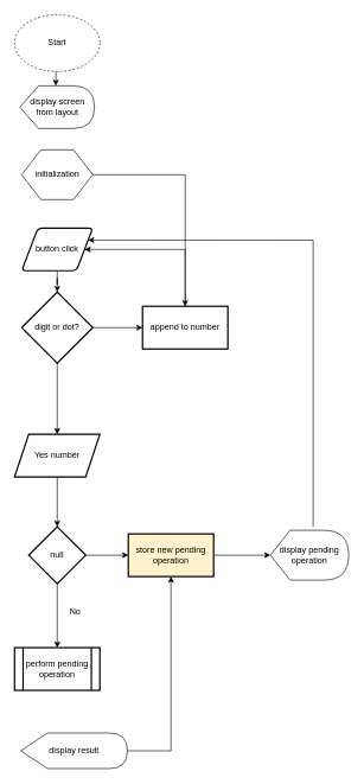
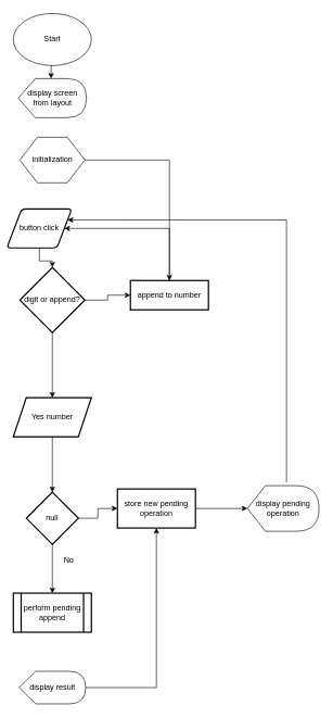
  <mxCell id="0" />
  <mxCell id="1" parent="0" />
  <mxCell id="2" style="edgeStyle=orthogonalEdgeStyle;rounded=0;orthogonalLoop=1;jettySize=auto;html=1;exitX=0.5;exitY=1;exitDx=0;exitDy=0;entryX=0;entryY=0;entryDx=50.625;entryDy=0;entryPerimeter=0;" edge="1" parent="1" source="3" target="4"><mxGeometry relative="1" as="geometry" /></mxCell>
- <mxCell id="3" value="Start" style="ellipse;whiteSpace=wrap;html=1;dashed=1;" vertex="1" parent="1"><mxGeometry x="20" width="120" height="80" as="geometry" y="20" /></mxCell>
+ <mxCell id="3" value="Start" style="ellipse;whiteSpace=wrap;html=1;" vertex="1" parent="1"><mxGeometry x="20" width="120" height="80" as="geometry" y="20" /></mxCell>
  <mxCell id="4" value="display screen from layout" style="shape=display;whiteSpace=wrap;html=1;" vertex="1" parent="1"><mxGeometry x="27.5" y="120" width="105" height="60" as="geometry" /></mxCell>
  <mxCell id="5" value="" style="edgeStyle=orthogonalEdgeStyle;rounded=0;orthogonalLoop=1;jettySize=auto;html=1;" edge="1" parent="1" source="6" target="24"><mxGeometry relative="1" as="geometry" /></mxCell>
  <mxCell id="6" value="initialization" style="verticalLabelPosition=middle;verticalAlign=middle;html=1;shape=hexagon;perimeter=hexagonPerimeter2;arcSize=6;size=0.27;labelPosition=center;align=center;" vertex="1" parent="1"><mxGeometry x="30" y="210" width="100" height="70" as="geometry" /></mxCell>
- <mxCell id="7" value="button click" style="shape=parallelogram;html=1;strokeWidth=2;perimeter=parallelogramPerimeter;whiteSpace=wrap;rounded=1;arcSize=12;size=0.23;" vertex="1" parent="1"><mxGeometry x="30" y="320" width="100" height="60" as="geometry" /></mxCell>
+ <mxCell id="7" value="button click" style="shape=parallelogram;html=1;strokeWidth=2;perimeter=parallelogramPerimeter;whiteSpace=wrap;rounded=1;arcSize=12;size=0.23;" vertex="1" parent="1"><mxGeometry x="10" y="320" width="100" height="60" as="geometry" /></mxCell>
  <mxCell id="8" value="" style="edgeStyle=orthogonalEdgeStyle;rounded=0;orthogonalLoop=1;jettySize=auto;html=1;" edge="1" parent="1" source="7" target="11"><mxGeometry relative="1" as="geometry" /></mxCell>
  <mxCell id="9" value="" style="edgeStyle=orthogonalEdgeStyle;rounded=0;orthogonalLoop=1;jettySize=auto;html=1;" edge="1" parent="1" source="11" target="13"><mxGeometry relative="1" as="geometry" /></mxCell>
  <mxCell id="10" value="" style="edgeStyle=orthogonalEdgeStyle;rounded=0;orthogonalLoop=1;jettySize=auto;html=1;" edge="1" parent="1" source="11" target="24"><mxGeometry relative="1" as="geometry" /></mxCell>
- <mxCell id="11" value="digit or dot?" style="strokeWidth=2;html=1;shape=mxgraph.flowchart.decision;whiteSpace=wrap;" vertex="1" parent="1"><mxGeometry x="30" y="410" width="100" height="100" as="geometry" /></mxCell>
+ <mxCell id="11" value="digit or append?" style="strokeWidth=2;html=1;shape=mxgraph.flowchart.decision;whiteSpace=wrap;" vertex="1" parent="1"><mxGeometry x="30" y="410" width="100" height="100" as="geometry" /></mxCell>
  <mxCell id="12" value="" style="edgeStyle=orthogonalEdgeStyle;rounded=0;orthogonalLoop=1;jettySize=auto;html=1;" edge="1" parent="1" source="13" target="16"><mxGeometry relative="1" as="geometry" /></mxCell>
  <mxCell id="13" value="Yes number" style="shape=parallelogram;perimeter=parallelogramPerimeter;whiteSpace=wrap;html=1;fixedSize=1;strokeWidth=2;" vertex="1" parent="1"><mxGeometry x="20" y="610" width="120" height="60" as="geometry" /></mxCell>
  <mxCell id="14" value="" style="edgeStyle=orthogonalEdgeStyle;rounded=0;orthogonalLoop=1;jettySize=auto;html=1;" edge="1" parent="1" source="16" target="17"><mxGeometry relative="1" as="geometry" /></mxCell>
  <mxCell id="15" value="" style="edgeStyle=orthogonalEdgeStyle;rounded=0;orthogonalLoop=1;jettySize=auto;html=1;" edge="1" parent="1" source="16" target="21"><mxGeometry relative="1" as="geometry" /></mxCell>
- <mxCell id="16" value="null" style="rhombus;whiteSpace=wrap;html=1;strokeWidth=2;" vertex="1" parent="1"><mxGeometry x="40" y="740" width="80" height="80" as="geometry" /></mxCell>
- <mxCell id="17" value="perform pending operation" style="shape=process;whiteSpace=wrap;html=1;backgroundOutline=1;strokeWidth=2;" vertex="1" parent="1"><mxGeometry x="20" y="910" width="120" height="60" as="geometry" /></mxCell>
+ <mxCell id="16" value="null" style="rhombus;whiteSpace=wrap;html=1;strokeWidth=2;" vertex="1" parent="1"><mxGeometry x="40" y="755" width="80" height="80" as="geometry" /></mxCell>
+ <mxCell id="17" value="perform pending append" style="shape=process;whiteSpace=wrap;html=1;backgroundOutline=1;strokeWidth=2;" vertex="1" parent="1"><mxGeometry x="20" y="910" width="120" height="60" as="geometry" /></mxCell>
  <mxCell id="18" value="No" style="text;html=1;align=center;verticalAlign=middle;resizable=0;points=[];autosize=1;strokeColor=none;fillColor=none;" vertex="1" parent="1"><mxGeometry x="90" y="850" width="30" height="20" as="geometry" /></mxCell>
- <mxCell id="19" value="display result" style="shape=display;whiteSpace=wrap;html=1;" vertex="1" parent="1"><mxGeometry x="28.75" y="1030" width="150" height="50" as="geometry" /></mxCell>
+ <mxCell id="19" value="display result" style="shape=display;whiteSpace=wrap;html=1;" vertex="1" parent="1"><mxGeometry x="28.75" y="1030" width="102.5" height="50" as="geometry" /></mxCell>
  <mxCell id="20" value="" style="edgeStyle=orthogonalEdgeStyle;rounded=0;orthogonalLoop=1;jettySize=auto;html=1;" edge="1" parent="1" source="21" target="23"><mxGeometry relative="1" as="geometry" /></mxCell>
- <mxCell id="21" value="store new pending operation" style="whiteSpace=wrap;html=1;strokeWidth=2;fillColor=#fff2cc;" vertex="1" parent="1"><mxGeometry x="180" y="750" width="120" height="60" as="geometry" /></mxCell>
+ <mxCell id="21" value="store new pending operation" style="whiteSpace=wrap;html=1;strokeWidth=2;" vertex="1" parent="1"><mxGeometry x="180" y="750" width="120" height="60" as="geometry" /></mxCell>
  <mxCell id="22" value="" style="endArrow=classic;html=1;rounded=0;exitX=1;exitY=0.5;exitDx=0;exitDy=0;exitPerimeter=0;entryX=0.5;entryY=1;entryDx=0;entryDy=0;" edge="1" parent="1" source="19" target="21"><mxGeometry width="50" height="50" relative="1" as="geometry"><mxPoint x="310" y="890" as="sourcePoint" /><mxPoint x="360" y="840" as="targetPoint" /><Array as="points"><mxPoint x="240" y="1055" /></Array></mxGeometry></mxCell>
  <mxCell id="23" value="display pending operation" style="shape=display;whiteSpace=wrap;html=1;" vertex="1" parent="1"><mxGeometry x="380" y="745" width="110" height="70" as="geometry" /></mxCell>
- <mxCell id="24" value="append to number" style="whiteSpace=wrap;html=1;strokeWidth=2;" vertex="1" parent="1"><mxGeometry x="200" y="430" width="120" height="60" as="geometry" /></mxCell>
+ <mxCell id="24" value="append to number" style="whiteSpace=wrap;html=1;strokeWidth=2;" vertex="1" parent="1"><mxGeometry x="200" y="430" width="120" height="45" as="geometry" /></mxCell>
  <mxCell id="25" value="" style="endArrow=classic;html=1;rounded=0;exitX=0.5;exitY=0;exitDx=0;exitDy=0;" edge="1" parent="1" source="24" target="7"><mxGeometry width="50" height="50" relative="1" as="geometry"><mxPoint x="310" y="580" as="sourcePoint" /><mxPoint x="360" y="530" as="targetPoint" /><Array as="points"><mxPoint x="260" y="350" /></Array></mxGeometry></mxCell>
  <mxCell id="26" value="" style="endArrow=classic;html=1;rounded=0;entryX=1;entryY=0.25;entryDx=0;entryDy=0;" edge="1" parent="1" target="7"><mxGeometry width="50" height="50" relative="1" as="geometry"><mxPoint x="440" y="740" as="sourcePoint" /><mxPoint x="360" y="630" as="targetPoint" /><Array as="points"><mxPoint x="440" y="337" /></Array></mxGeometry></mxCell>
